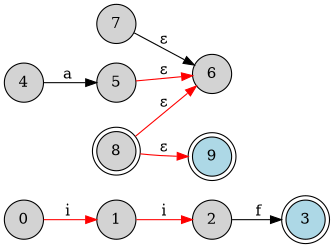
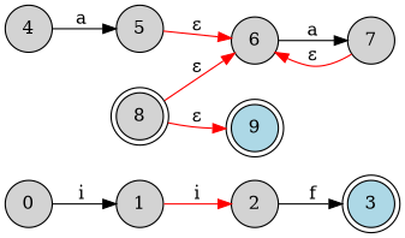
  digraph {
    rankdir=LR
    node [fillcolor=lightgrey shape=circle style=filled]
    edge [color=red]
    0
    1
    4
    5
    2
    3 [fillcolor=lightblue shape=doublecircle]
    6
    8 [shape=doublecircle]
    9 [fillcolor=lightblue shape=doublecircle]
    7
-   0 -> 1 [label=i]
+   0 -> 1 [color=black label=i]
    1 -> 2 [label=i]
    4 -> 5 [color=black label=a]
    5 -> 6 [label="ε"]
    2 -> 3 [color=black label=f]
+   6 -> 7 [color=black label=a]
    8 -> 6 [label="ε"]
    8 -> 9 [label="ε"]
-   7 -> 6 [color=black label="ε"]
+   7 -> 6 [label="ε"]
  }
